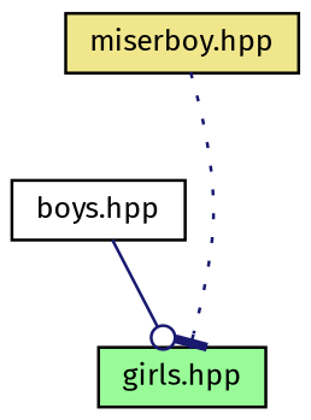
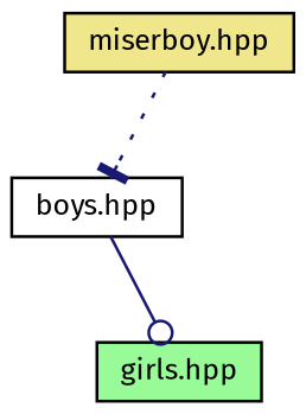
  digraph {
    fontname="Fira Sans"
    node [color=black fontname="Fira Sans" fontsize=10 shape=record style=filled]
    edge [color=midnightblue fontname="Fira Sans" fontsize=10 labelfontname=Helvetica labelfontsize=10]
    n1 [fillcolor=khaki fontcolor=black height=0.2 label="miserboy.hpp" width=0.4]
    n2 [fillcolor=white height=0.2 label="boys.hpp" width=0.4]
    n3 [fillcolor=palegreen height=0.2 label="girls.hpp" width=0.4]
-   n1 -> n3 [arrowhead=tee style=dotted]
+   n1 -> n2 [arrowhead=tee style=dotted]
    n2 -> n3 [arrowhead=odot style=solid]
  }
